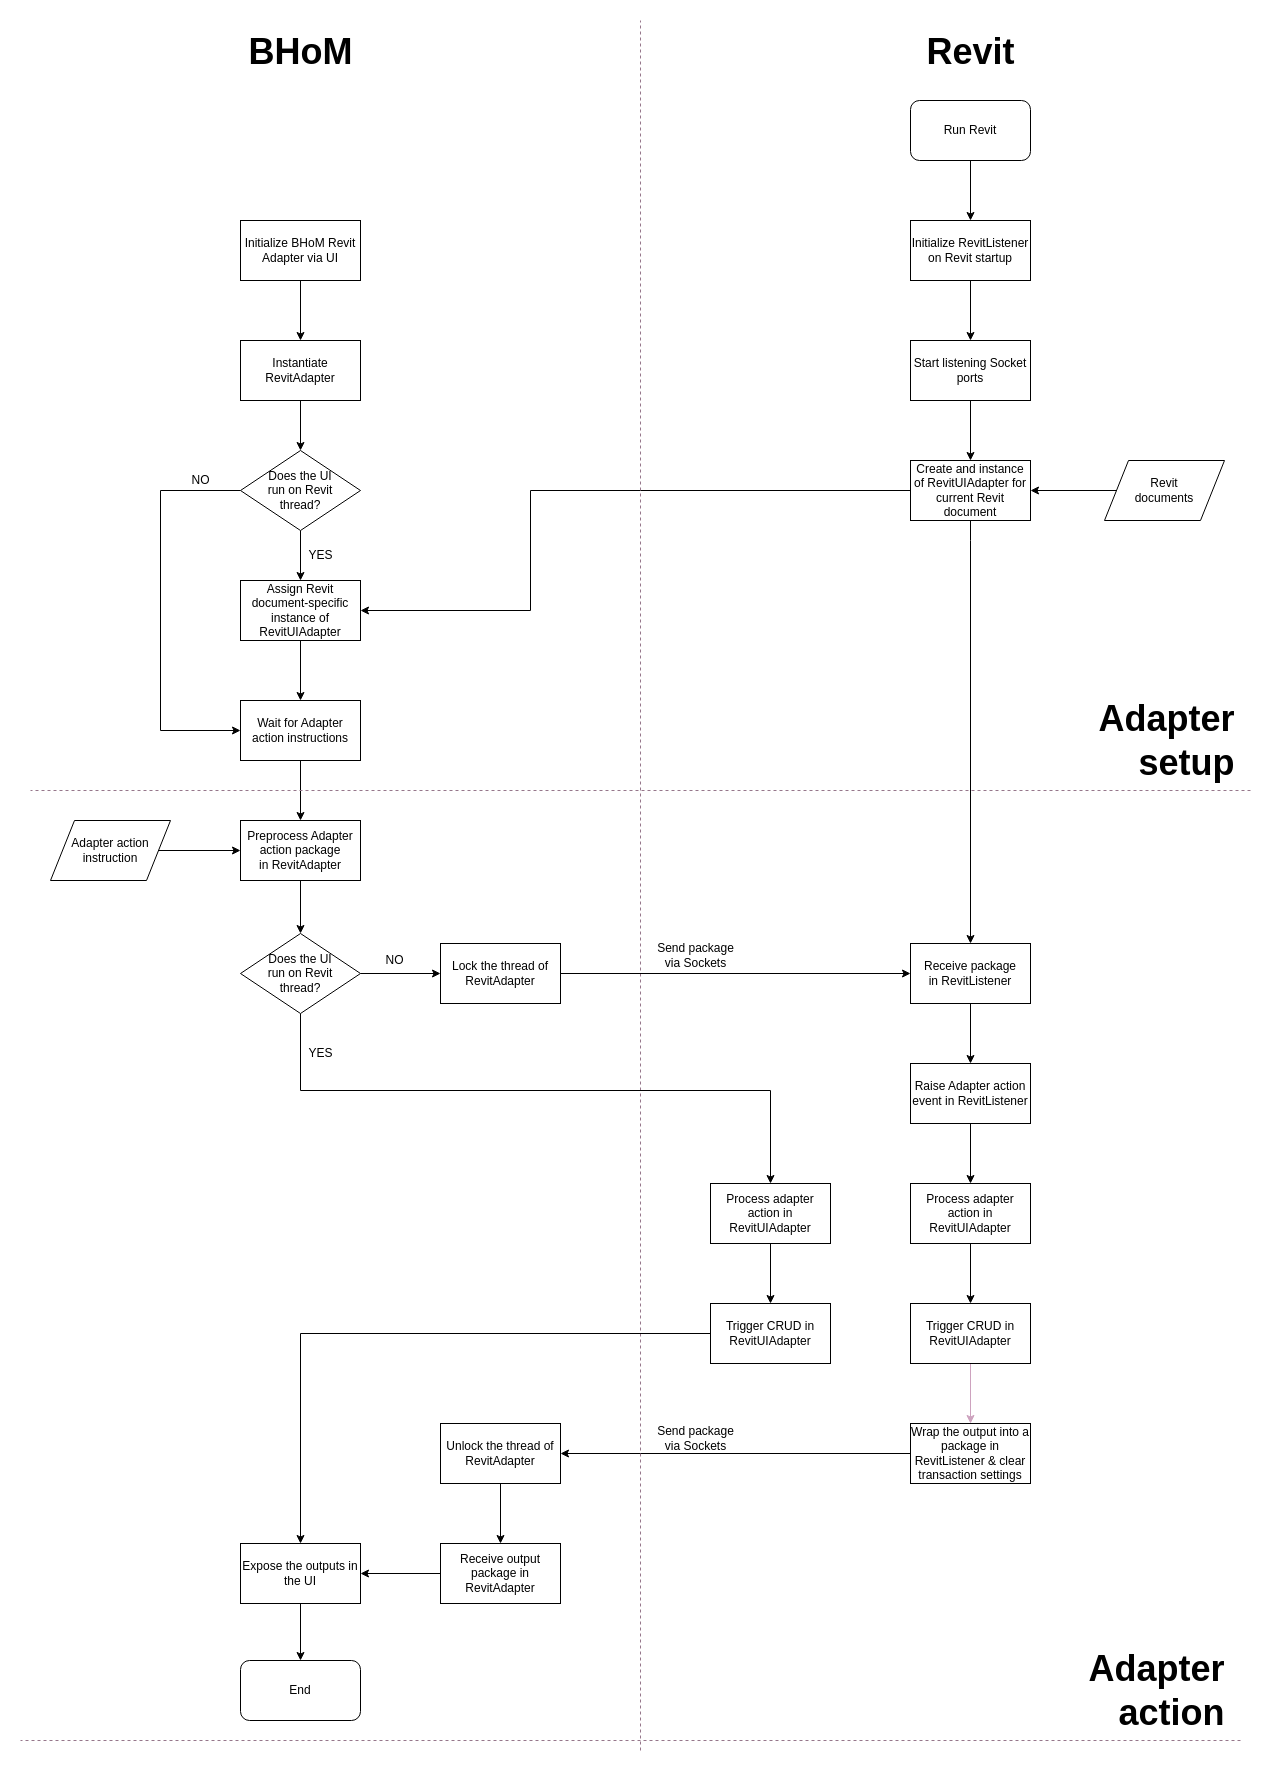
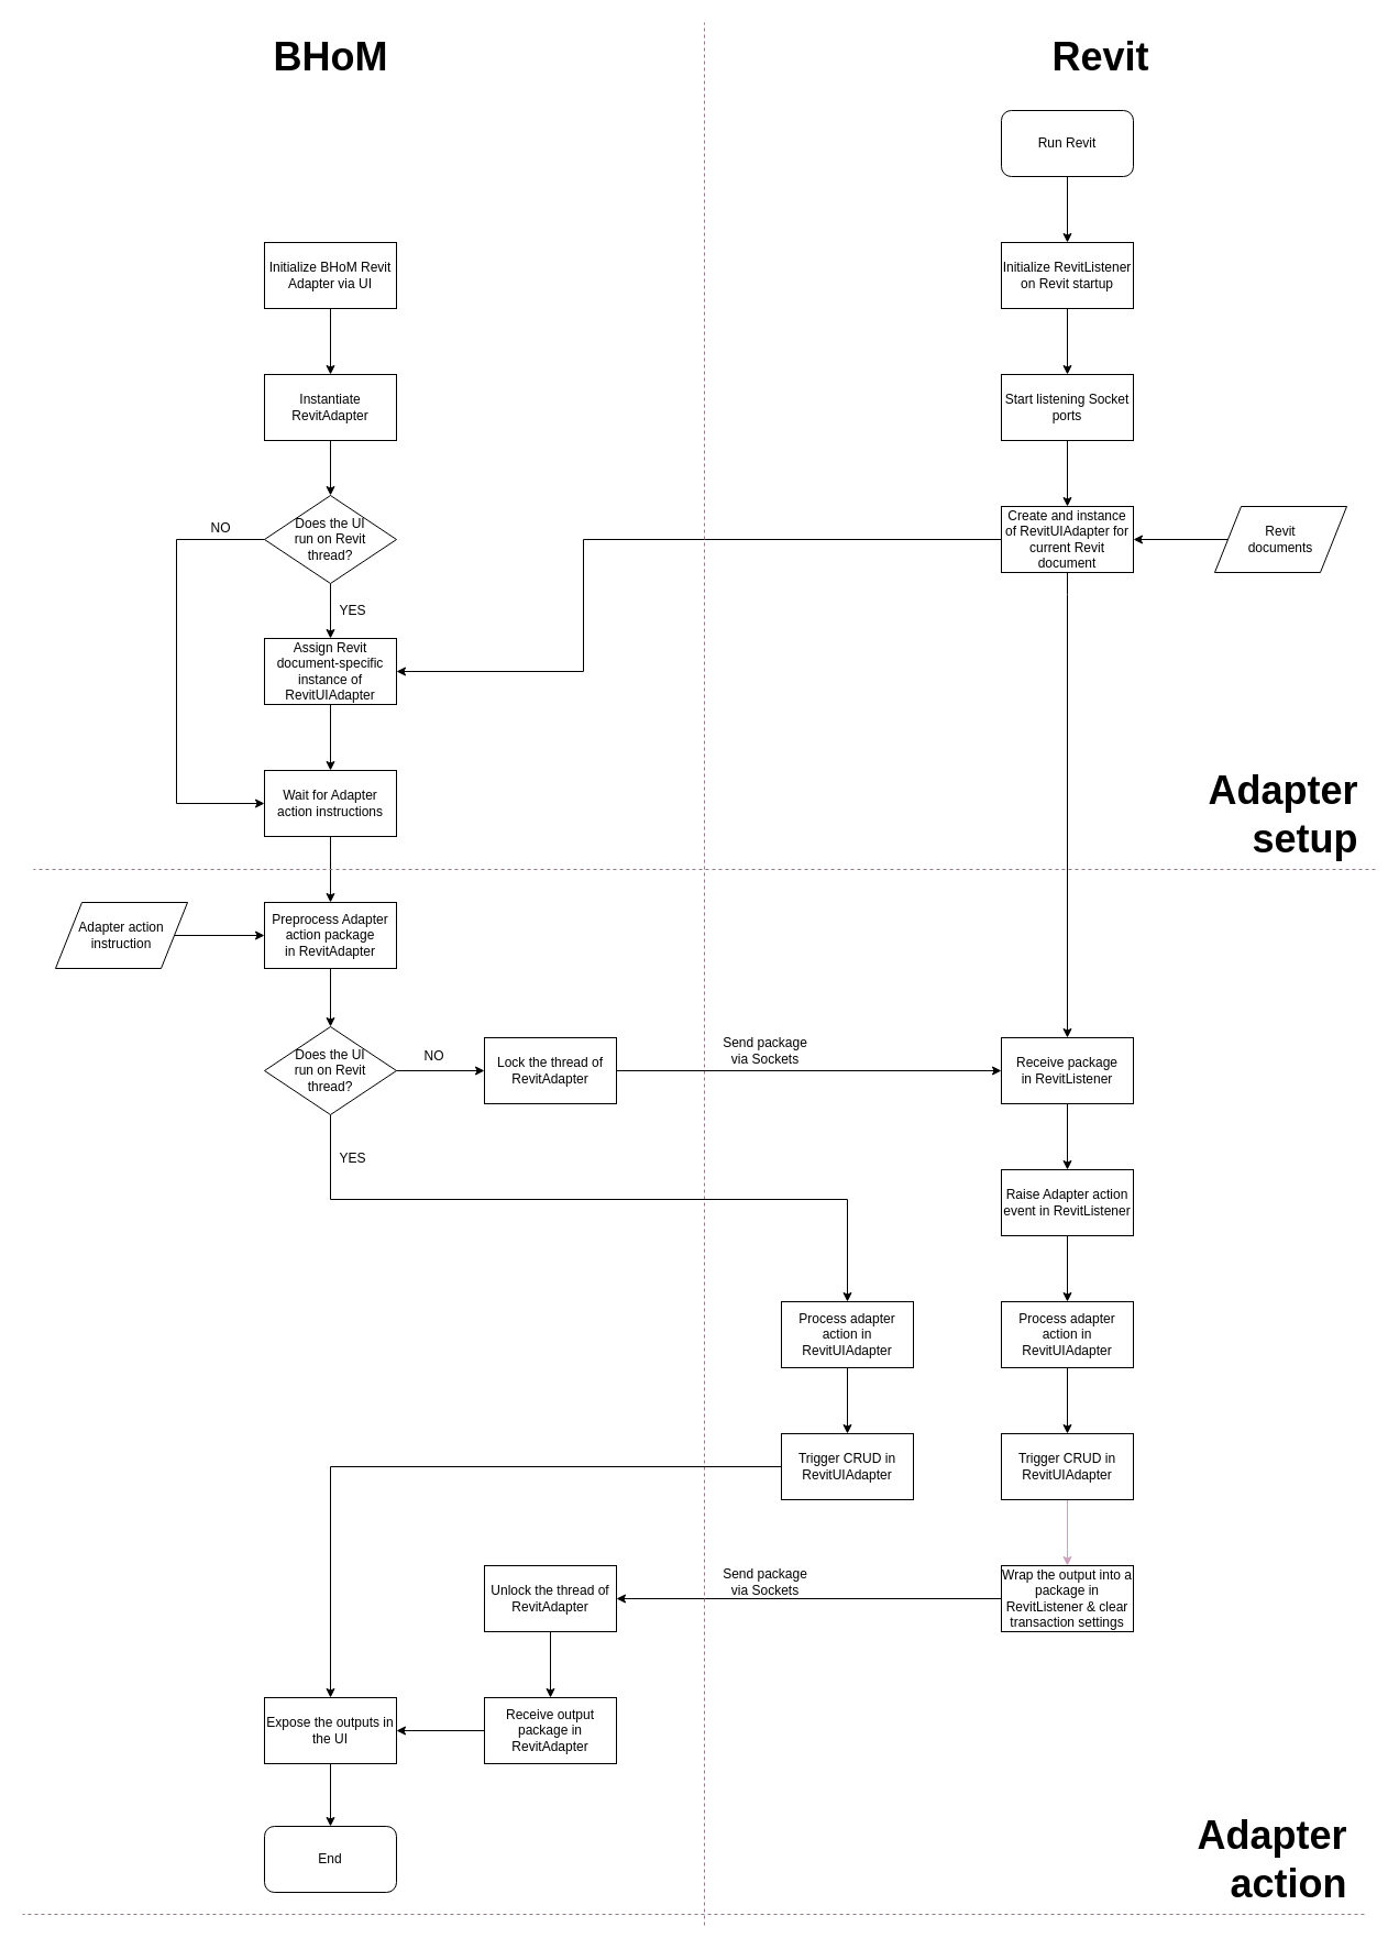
  <mxCell id="0" />
  <mxCell id="1" parent="0" />
  <mxCell id="2" value="" style="edgeStyle=orthogonalEdgeStyle;rounded=0;orthogonalLoop=1;jettySize=auto;html=1;" edge="1" parent="1" source="3" target="5"><mxGeometry relative="1" as="geometry" /></mxCell>
  <mxCell id="3" value="Run Revit" style="rounded=1;whiteSpace=wrap;html=1;" vertex="1" parent="1"><mxGeometry x="910" y="100" width="120" height="60" as="geometry" /></mxCell>
  <mxCell id="4" value="" style="edgeStyle=orthogonalEdgeStyle;rounded=0;orthogonalLoop=1;jettySize=auto;html=1;" edge="1" parent="1" source="5" target="7"><mxGeometry relative="1" as="geometry" /></mxCell>
  <mxCell id="5" value="Initialize RevitListener on Revit startup" style="rounded=0;whiteSpace=wrap;html=1;" vertex="1" parent="1"><mxGeometry x="910" y="220" width="120" height="60" as="geometry" /></mxCell>
  <mxCell id="6" value="" style="edgeStyle=orthogonalEdgeStyle;rounded=0;orthogonalLoop=1;jettySize=auto;html=1;" edge="1" parent="1" source="7" target="16"><mxGeometry relative="1" as="geometry" /></mxCell>
  <mxCell id="7" value="Start listening Socket ports" style="rounded=0;whiteSpace=wrap;html=1;" vertex="1" parent="1"><mxGeometry x="910" y="340" width="120" height="60" as="geometry" /></mxCell>
  <mxCell id="8" value="" style="edgeStyle=orthogonalEdgeStyle;rounded=0;orthogonalLoop=1;jettySize=auto;html=1;" edge="1" parent="1" source="9" target="25"><mxGeometry relative="1" as="geometry" /></mxCell>
  <mxCell id="9" value="Initialize BHoM Revit Adapter via UI" style="rounded=0;whiteSpace=wrap;html=1;" vertex="1" parent="1"><mxGeometry x="240" y="220" width="120" height="60" as="geometry" /></mxCell>
  <mxCell id="10" value="" style="edgeStyle=orthogonalEdgeStyle;rounded=0;orthogonalLoop=1;jettySize=auto;html=1;" edge="1" parent="1" source="11" target="33"><mxGeometry relative="1" as="geometry" /></mxCell>
  <mxCell id="11" value="Adapter action instruction" style="shape=parallelogram;perimeter=parallelogramPerimeter;whiteSpace=wrap;html=1;" vertex="1" parent="1"><mxGeometry x="50" y="820" width="120" height="60" as="geometry" /></mxCell>
  <mxCell id="12" value="" style="edgeStyle=orthogonalEdgeStyle;rounded=0;orthogonalLoop=1;jettySize=auto;html=1;" edge="1" parent="1" source="13" target="16"><mxGeometry relative="1" as="geometry" /></mxCell>
  <mxCell id="13" value="Revit&lt;br&gt;documents" style="shape=parallelogram;perimeter=parallelogramPerimeter;whiteSpace=wrap;html=1;" vertex="1" parent="1"><mxGeometry x="1104" y="460" width="120" height="60" as="geometry" /></mxCell>
  <mxCell id="14" value="" style="edgeStyle=orthogonalEdgeStyle;rounded=0;orthogonalLoop=1;jettySize=auto;html=1;" edge="1" parent="1" source="16" target="18"><mxGeometry relative="1" as="geometry"><Array as="points"><mxPoint x="970" y="540" /><mxPoint x="970" y="540" /></Array></mxGeometry></mxCell>
  <mxCell id="15" value="" style="edgeStyle=orthogonalEdgeStyle;rounded=0;orthogonalLoop=1;jettySize=auto;html=1;strokeColor=#000000;entryX=1;entryY=0.5;entryDx=0;entryDy=0;" edge="1" parent="1" source="16" target="27"><mxGeometry relative="1" as="geometry"><mxPoint x="440" y="490" as="targetPoint" /><Array as="points"><mxPoint x="530" y="490" /><mxPoint x="530" y="610" /></Array></mxGeometry></mxCell>
  <mxCell id="16" value="Create and instance of&amp;nbsp;RevitUIAdapter for current Revit document" style="rounded=0;whiteSpace=wrap;html=1;" vertex="1" parent="1"><mxGeometry x="910" y="460" width="120" height="60" as="geometry" /></mxCell>
  <mxCell id="17" value="" style="edgeStyle=orthogonalEdgeStyle;rounded=0;orthogonalLoop=1;jettySize=auto;html=1;" edge="1" parent="1" source="18" target="20"><mxGeometry relative="1" as="geometry" /></mxCell>
  <mxCell id="18" value="Receive package in&amp;nbsp;RevitListener" style="rounded=0;whiteSpace=wrap;html=1;" vertex="1" parent="1"><mxGeometry x="910" y="943" width="120" height="60" as="geometry" /></mxCell>
  <mxCell id="19" value="" style="edgeStyle=orthogonalEdgeStyle;rounded=0;orthogonalLoop=1;jettySize=auto;html=1;" edge="1" parent="1" source="20" target="38"><mxGeometry relative="1" as="geometry" /></mxCell>
  <mxCell id="20" value="Raise Adapter action event in RevitListener" style="rounded=0;whiteSpace=wrap;html=1;" vertex="1" parent="1"><mxGeometry x="910" y="1063" width="120" height="60" as="geometry" /></mxCell>
  <mxCell id="21" value="" style="edgeStyle=orthogonalEdgeStyle;rounded=0;orthogonalLoop=1;jettySize=auto;html=1;" edge="1" parent="1" source="23" target="27"><mxGeometry relative="1" as="geometry" /></mxCell>
  <mxCell id="22" value="" style="edgeStyle=orthogonalEdgeStyle;rounded=0;orthogonalLoop=1;jettySize=auto;html=1;" edge="1" parent="1" source="23" target="29"><mxGeometry relative="1" as="geometry"><mxPoint x="80" y="690" as="targetPoint" /><Array as="points"><mxPoint x="160" y="490" /><mxPoint x="160" y="730" /></Array></mxGeometry></mxCell>
  <mxCell id="23" value="Does the UI&lt;br&gt;run on Revit&lt;br&gt;thread?" style="rhombus;whiteSpace=wrap;html=1;" vertex="1" parent="1"><mxGeometry x="240" y="450" width="120" height="80" as="geometry" /></mxCell>
  <mxCell id="24" value="" style="edgeStyle=orthogonalEdgeStyle;rounded=0;orthogonalLoop=1;jettySize=auto;html=1;" edge="1" parent="1" source="25" target="23"><mxGeometry relative="1" as="geometry" /></mxCell>
  <mxCell id="25" value="Instantiate RevitAdapter" style="rounded=0;whiteSpace=wrap;html=1;" vertex="1" parent="1"><mxGeometry x="240" y="340" width="120" height="60" as="geometry" /></mxCell>
  <mxCell id="26" value="" style="edgeStyle=orthogonalEdgeStyle;rounded=0;orthogonalLoop=1;jettySize=auto;html=1;" edge="1" parent="1" source="27" target="29"><mxGeometry relative="1" as="geometry" /></mxCell>
  <mxCell id="27" value="Assign Revit document-specific instance of&lt;br&gt;RevitUIAdapter" style="rounded=0;whiteSpace=wrap;html=1;" vertex="1" parent="1"><mxGeometry x="240" y="580" width="120" height="60" as="geometry" /></mxCell>
  <mxCell id="28" value="" style="edgeStyle=orthogonalEdgeStyle;rounded=0;orthogonalLoop=1;jettySize=auto;html=1;" edge="1" parent="1" source="29" target="33"><mxGeometry relative="1" as="geometry" /></mxCell>
  <mxCell id="29" value="Wait for Adapter action instructions" style="rounded=0;whiteSpace=wrap;html=1;" vertex="1" parent="1"><mxGeometry x="240" y="700" width="120" height="60" as="geometry" /></mxCell>
  <mxCell id="30" value="YES" style="text;html=1;align=center;verticalAlign=middle;resizable=0;points=[];autosize=1;" vertex="1" parent="1"><mxGeometry x="300" y="544.5" width="40" height="20" as="geometry" /></mxCell>
  <mxCell id="31" value="NO" style="text;html=1;align=center;verticalAlign=middle;resizable=0;points=[];autosize=1;" vertex="1" parent="1"><mxGeometry x="185" y="470" width="30" height="20" as="geometry" /></mxCell>
  <mxCell id="32" value="" style="edgeStyle=orthogonalEdgeStyle;rounded=0;orthogonalLoop=1;jettySize=auto;html=1;strokeColor=#000000;" edge="1" parent="1" source="33" target="53"><mxGeometry relative="1" as="geometry"><mxPoint x="300" y="960" as="targetPoint" /></mxGeometry></mxCell>
  <mxCell id="33" value="Preprocess Adapter action package&lt;br&gt;in RevitAdapter" style="rounded=0;whiteSpace=wrap;html=1;" vertex="1" parent="1"><mxGeometry x="240" y="820" width="120" height="60" as="geometry" /></mxCell>
  <mxCell id="34" value="Send package&lt;br&gt;via Sockets" style="text;html=1;align=center;verticalAlign=middle;resizable=0;points=[];autosize=1;" vertex="1" parent="1"><mxGeometry x="650" y="940" width="90" height="30" as="geometry" /></mxCell>
  <mxCell id="35" value="" style="edgeStyle=orthogonalEdgeStyle;rounded=0;orthogonalLoop=1;jettySize=auto;html=1;strokeColor=#CDA2BE;" edge="1" parent="1" source="36" target="40"><mxGeometry relative="1" as="geometry" /></mxCell>
  <mxCell id="36" value="Trigger CRUD in RevitUIAdapter" style="rounded=0;whiteSpace=wrap;html=1;" vertex="1" parent="1"><mxGeometry x="910" y="1303" width="120" height="60" as="geometry" /></mxCell>
  <mxCell id="37" value="" style="edgeStyle=orthogonalEdgeStyle;rounded=0;orthogonalLoop=1;jettySize=auto;html=1;" edge="1" parent="1" source="38" target="36"><mxGeometry relative="1" as="geometry" /></mxCell>
  <mxCell id="38" value="Process adapter action in RevitUIAdapter" style="rounded=0;whiteSpace=wrap;html=1;" vertex="1" parent="1"><mxGeometry x="910" y="1183" width="120" height="60" as="geometry" /></mxCell>
  <mxCell id="39" value="" style="edgeStyle=orthogonalEdgeStyle;rounded=0;orthogonalLoop=1;jettySize=auto;html=1;strokeColor=#000000;" edge="1" parent="1" source="40" target="42"><mxGeometry relative="1" as="geometry" /></mxCell>
  <mxCell id="40" value="Wrap the output into a package in RevitListener &amp;amp; clear transaction settings" style="rounded=0;whiteSpace=wrap;html=1;" vertex="1" parent="1"><mxGeometry x="910" y="1423" width="120" height="60" as="geometry" /></mxCell>
  <mxCell id="41" value="" style="edgeStyle=orthogonalEdgeStyle;rounded=0;orthogonalLoop=1;jettySize=auto;html=1;strokeColor=#000000;" edge="1" parent="1" source="42" target="44"><mxGeometry relative="1" as="geometry" /></mxCell>
  <mxCell id="42" value="Unlock the thread of RevitAdapter" style="rounded=0;whiteSpace=wrap;html=1;" vertex="1" parent="1"><mxGeometry x="440" y="1423" width="120" height="60" as="geometry" /></mxCell>
  <mxCell id="43" value="" style="edgeStyle=orthogonalEdgeStyle;rounded=0;orthogonalLoop=1;jettySize=auto;html=1;strokeColor=#000000;" edge="1" parent="1" source="44" target="46"><mxGeometry relative="1" as="geometry" /></mxCell>
  <mxCell id="44" value="Receive output package in RevitAdapter" style="rounded=0;whiteSpace=wrap;html=1;" vertex="1" parent="1"><mxGeometry x="440" y="1543" width="120" height="60" as="geometry" /></mxCell>
  <mxCell id="45" value="" style="edgeStyle=orthogonalEdgeStyle;rounded=0;orthogonalLoop=1;jettySize=auto;html=1;strokeColor=#000000;" edge="1" parent="1" source="46" target="60"><mxGeometry relative="1" as="geometry" /></mxCell>
  <mxCell id="46" value="Expose the outputs in the UI" style="rounded=0;whiteSpace=wrap;html=1;" vertex="1" parent="1"><mxGeometry x="240" y="1543" width="120" height="60" as="geometry" /></mxCell>
  <mxCell id="47" value="" style="endArrow=none;dashed=1;html=1;strokeColor=#96778B;" edge="1" parent="1"><mxGeometry width="50" height="50" relative="1" as="geometry"><mxPoint x="640" y="1750" as="sourcePoint" /><mxPoint x="640" y="20" as="targetPoint" /></mxGeometry></mxCell>
  <mxCell id="48" value="Send package&lt;br&gt;via Sockets" style="text;html=1;align=center;verticalAlign=middle;resizable=0;points=[];autosize=1;" vertex="1" parent="1"><mxGeometry x="650" y="1423" width="90" height="30" as="geometry" /></mxCell>
  <mxCell id="49" value="&lt;font style=&quot;font-size: 36px&quot;&gt;&lt;b&gt;BHoM&lt;/b&gt;&lt;/font&gt;" style="text;html=1;align=center;verticalAlign=middle;resizable=0;points=[];autosize=1;" vertex="1" parent="1"><mxGeometry x="240" y="36" width="120" height="30" as="geometry" /></mxCell>
- <mxCell id="50" value="&lt;font style=&quot;font-size: 36px&quot;&gt;&lt;b&gt;Revit&lt;/b&gt;&lt;/font&gt;" style="text;html=1;align=center;verticalAlign=middle;resizable=0;points=[];autosize=1;" vertex="1" parent="1"><mxGeometry x="920" y="36" width="100" height="30" as="geometry" /></mxCell>
+ <mxCell id="50" value="&lt;font style=&quot;font-size: 36px&quot;&gt;&lt;b&gt;Revit&lt;/b&gt;&lt;/font&gt;" style="text;html=1;align=center;verticalAlign=middle;resizable=0;points=[];autosize=1;" vertex="1" parent="1"><mxGeometry x="950" y="36" width="100" height="30" as="geometry" /></mxCell>
  <mxCell id="51" value="" style="edgeStyle=orthogonalEdgeStyle;rounded=0;orthogonalLoop=1;jettySize=auto;html=1;strokeColor=#000000;entryX=0;entryY=0.5;entryDx=0;entryDy=0;" edge="1" parent="1" source="61" target="18"><mxGeometry relative="1" as="geometry"><mxPoint x="440" y="970" as="targetPoint" /></mxGeometry></mxCell>
  <mxCell id="52" value="" style="edgeStyle=orthogonalEdgeStyle;rounded=0;orthogonalLoop=1;jettySize=auto;html=1;strokeColor=#000000;entryX=0.5;entryY=0;entryDx=0;entryDy=0;" edge="1" parent="1" source="53" target="58"><mxGeometry relative="1" as="geometry"><mxPoint x="300" y="1093" as="targetPoint" /><Array as="points"><mxPoint x="300" y="1090" /><mxPoint x="770" y="1090" /></Array></mxGeometry></mxCell>
  <mxCell id="53" value="Does the UI&lt;br&gt;run on Revit&lt;br&gt;thread?" style="rhombus;whiteSpace=wrap;html=1;" vertex="1" parent="1"><mxGeometry x="240" y="933" width="120" height="80" as="geometry" /></mxCell>
  <mxCell id="54" value="NO" style="text;html=1;align=center;verticalAlign=middle;resizable=0;points=[];autosize=1;" vertex="1" parent="1"><mxGeometry x="379" y="950" width="30" height="20" as="geometry" /></mxCell>
  <mxCell id="55" value="" style="edgeStyle=orthogonalEdgeStyle;rounded=0;orthogonalLoop=1;jettySize=auto;html=1;strokeColor=#000000;entryX=0.5;entryY=0;entryDx=0;entryDy=0;" edge="1" parent="1" source="56" target="46"><mxGeometry relative="1" as="geometry"><mxPoint x="630" y="1333" as="targetPoint" /></mxGeometry></mxCell>
  <mxCell id="56" value="Trigger CRUD in RevitUIAdapter" style="rounded=0;whiteSpace=wrap;html=1;" vertex="1" parent="1"><mxGeometry x="710" y="1303" width="120" height="60" as="geometry" /></mxCell>
  <mxCell id="57" value="" style="edgeStyle=orthogonalEdgeStyle;rounded=0;orthogonalLoop=1;jettySize=auto;html=1;" edge="1" parent="1" source="58" target="56"><mxGeometry relative="1" as="geometry" /></mxCell>
  <mxCell id="58" value="Process adapter action in RevitUIAdapter" style="rounded=0;whiteSpace=wrap;html=1;" vertex="1" parent="1"><mxGeometry x="710" y="1183" width="120" height="60" as="geometry" /></mxCell>
  <mxCell id="59" value="YES" style="text;html=1;align=center;verticalAlign=middle;resizable=0;points=[];autosize=1;" vertex="1" parent="1"><mxGeometry x="300" y="1043" width="40" height="20" as="geometry" /></mxCell>
  <mxCell id="60" value="End" style="rounded=1;whiteSpace=wrap;html=1;" vertex="1" parent="1"><mxGeometry x="240" y="1660" width="120" height="60" as="geometry" /></mxCell>
  <mxCell id="61" value="Lock the thread of RevitAdapter" style="rounded=0;whiteSpace=wrap;html=1;" vertex="1" parent="1"><mxGeometry x="440" y="943" width="120" height="60" as="geometry" /></mxCell>
  <mxCell id="62" value="" style="edgeStyle=orthogonalEdgeStyle;rounded=0;orthogonalLoop=1;jettySize=auto;html=1;strokeColor=#000000;entryX=0;entryY=0.5;entryDx=0;entryDy=0;" edge="1" parent="1" source="53" target="61"><mxGeometry relative="1" as="geometry"><mxPoint x="360" y="973" as="sourcePoint" /><mxPoint x="910" y="973" as="targetPoint" /></mxGeometry></mxCell>
  <mxCell id="63" value="" style="endArrow=none;dashed=1;html=1;strokeColor=#96778B;" edge="1" parent="1"><mxGeometry width="50" height="50" relative="1" as="geometry"><mxPoint x="1250" y="790" as="sourcePoint" /><mxPoint x="30" y="790" as="targetPoint" /></mxGeometry></mxCell>
  <mxCell id="64" value="&lt;div style=&quot;text-align: right&quot;&gt;&lt;b style=&quot;font-size: 36px&quot;&gt;Adapter&lt;/b&gt;&lt;/div&gt;&lt;font style=&quot;font-size: 36px&quot;&gt;&lt;div style=&quot;text-align: right&quot;&gt;&lt;b&gt;setup&lt;/b&gt;&lt;/div&gt;&lt;/font&gt;" style="text;html=1;align=center;verticalAlign=middle;resizable=0;points=[];autosize=1;" vertex="1" parent="1"><mxGeometry x="1091" y="720" width="150" height="40" as="geometry" /></mxCell>
  <mxCell id="65" value="" style="endArrow=none;dashed=1;html=1;strokeColor=#96778B;" edge="1" parent="1"><mxGeometry width="50" height="50" relative="1" as="geometry"><mxPoint x="1240" y="1740" as="sourcePoint" /><mxPoint x="20" y="1740" as="targetPoint" /></mxGeometry></mxCell>
  <mxCell id="66" value="&lt;div style=&quot;text-align: right&quot;&gt;&lt;b style=&quot;font-size: 36px&quot;&gt;Adapter&lt;/b&gt;&lt;/div&gt;&lt;font style=&quot;font-size: 36px&quot;&gt;&lt;div style=&quot;text-align: right&quot;&gt;&lt;b&gt;action&lt;/b&gt;&lt;/div&gt;&lt;/font&gt;" style="text;html=1;align=center;verticalAlign=middle;resizable=0;points=[];autosize=1;" vertex="1" parent="1"><mxGeometry x="1081" y="1670" width="150" height="40" as="geometry" /></mxCell>
